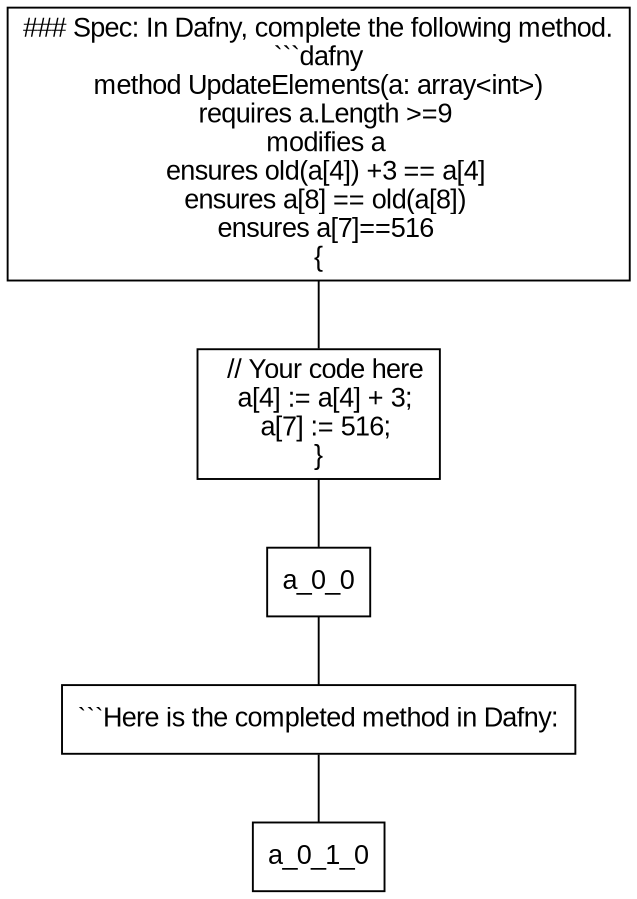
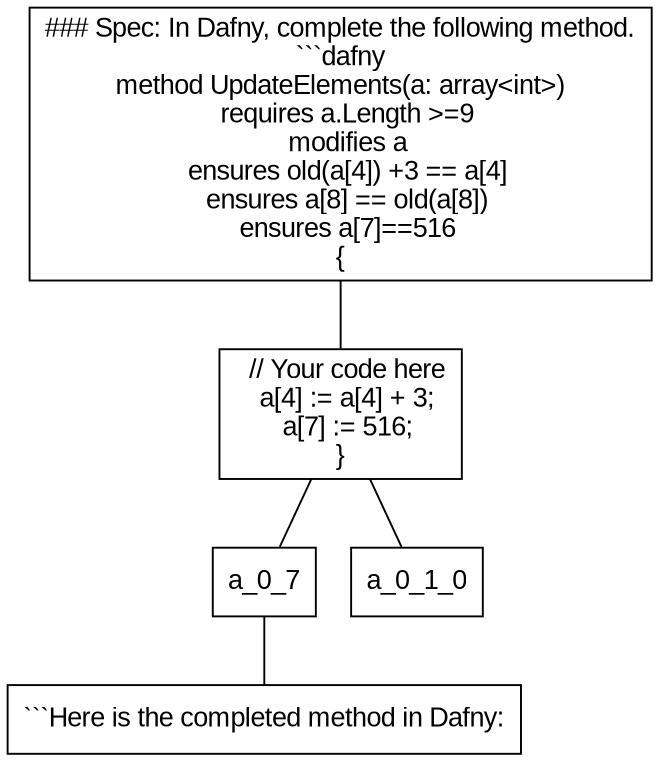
  graph {
    fontname="Liberation Sans"
    node [fontname="Liberation Sans" shape=box]
    edge [fontname="Liberation Sans"]
    n1 [label="### Spec: In Dafny, complete the following method.\n```dafny\nmethod UpdateElements(a: array<int>)\n  requires a.Length >=9\n  modifies a\n  ensures old(a[4]) +3 == a[4]\n  ensures a[8] == old(a[8])\n  ensures a[7]==516\n{"]
    n2 [label="  // Your code here\n  a[4] := a[4] + 3;\n  a[7] := 516;\n}\n"]
-   a_0_0
+   a_0_0 [label=a_0_7]
    n4 [label="```Here is the completed method in Dafny:"]
    a_0_1_0
    n1 -- n2
    n2 -- a_0_0
    a_0_0 -- n4
-   n4 -- a_0_1_0
+   n2 -- a_0_1_0
  }
